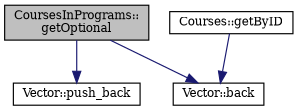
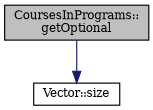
  digraph {
    fontname="DejaVu Serif"
    rankdir=TB
    node [color=black fillcolor=white fontname="DejaVu Serif" fontsize=10 shape=record style=filled]
    edge [color=midnightblue fontname="DejaVu Serif" fontsize=10 labelfontname=Helvetica labelfontsize=10 style=solid]
    n1 [fillcolor=grey75 fontcolor=black height=0.2 label="CoursesInPrograms::\lgetOptional" width=0.4]
-   n2 [height=0.2 label="Vector::push_back" width=0.4]
-   n3 [height=0.2 label="Vector::back" width=0.4]
-   n4 [height=0.2 label="Courses::getByID" width=0.4]
-   n1 -> n2
+   n3 [height=0.2 label="Vector::size" width=0.4]
    n1 -> n3
-   n4 -> n3
  }
